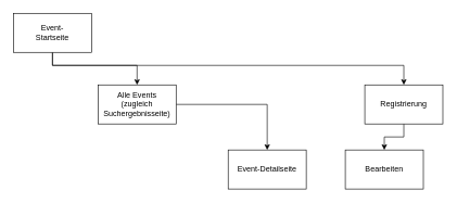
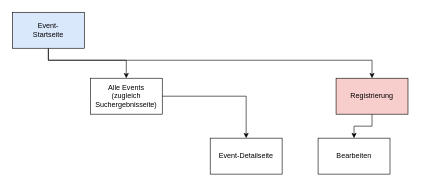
  <mxCell id="0" />
  <mxCell id="1" parent="0" />
  <mxCell id="2" style="edgeStyle=orthogonalEdgeStyle;rounded=0;orthogonalLoop=1;jettySize=auto;html=1;entryX=0.5;entryY=0;entryDx=0;entryDy=0;" parent="1" source="4" target="6" edge="1"><mxGeometry relative="1" as="geometry"><Array as="points"><mxPoint x="80" y="100" /><mxPoint x="210" y="100" /></Array></mxGeometry></mxCell>
  <mxCell id="3" style="edgeStyle=orthogonalEdgeStyle;rounded=0;orthogonalLoop=1;jettySize=auto;html=1;entryX=0.5;entryY=0;entryDx=0;entryDy=0;" parent="1" source="4" target="9" edge="1"><mxGeometry relative="1" as="geometry"><Array as="points"><mxPoint x="80" y="100" /><mxPoint x="620" y="100" /></Array></mxGeometry></mxCell>
- <mxCell id="4" value="Event-&lt;br&gt;Startseite" style="rounded=0;whiteSpace=wrap;html=1;" parent="1" vertex="1"><mxGeometry x="20" y="20" width="120" height="60" as="geometry" /></mxCell>
+ <mxCell id="4" value="Event-&lt;br&gt;Startseite" style="rounded=0;whiteSpace=wrap;html=1;fillColor=#dae8fc;" parent="1" vertex="1"><mxGeometry x="20" y="20" width="120" height="60" as="geometry" /></mxCell>
  <mxCell id="5" style="edgeStyle=orthogonalEdgeStyle;rounded=0;orthogonalLoop=1;jettySize=auto;html=1;entryX=0.5;entryY=0;entryDx=0;entryDy=0;" parent="1" source="6" target="7" edge="1"><mxGeometry relative="1" as="geometry" /></mxCell>
  <mxCell id="6" value="Alle Events&lt;br&gt;(zugleich Suchergebnisseite)" style="rounded=0;whiteSpace=wrap;html=1;" parent="1" vertex="1"><mxGeometry x="150" y="130" width="120" height="60" as="geometry" /></mxCell>
  <mxCell id="7" value="Event-Detailseite" style="rounded=0;whiteSpace=wrap;html=1;" parent="1" vertex="1"><mxGeometry x="350" y="230" width="120" height="60" as="geometry" /></mxCell>
  <mxCell id="8" style="edgeStyle=orthogonalEdgeStyle;rounded=0;orthogonalLoop=1;jettySize=auto;html=1;entryX=0.5;entryY=0;entryDx=0;entryDy=0;" parent="1" source="9" target="10" edge="1"><mxGeometry relative="1" as="geometry" /></mxCell>
- <mxCell id="9" value="Registrierung" style="rounded=0;whiteSpace=wrap;html=1;" parent="1" vertex="1"><mxGeometry x="560" y="130" width="120" height="60" as="geometry" /></mxCell>
+ <mxCell id="9" value="Registrierung" style="rounded=0;whiteSpace=wrap;html=1;fillColor=#f8cecc;" parent="1" vertex="1"><mxGeometry x="560" y="130" width="120" height="60" as="geometry" /></mxCell>
  <mxCell id="10" value="Bearbeiten" style="rounded=0;whiteSpace=wrap;html=1;" parent="1" vertex="1"><mxGeometry x="530" y="230" width="120" height="60" as="geometry" /></mxCell>
